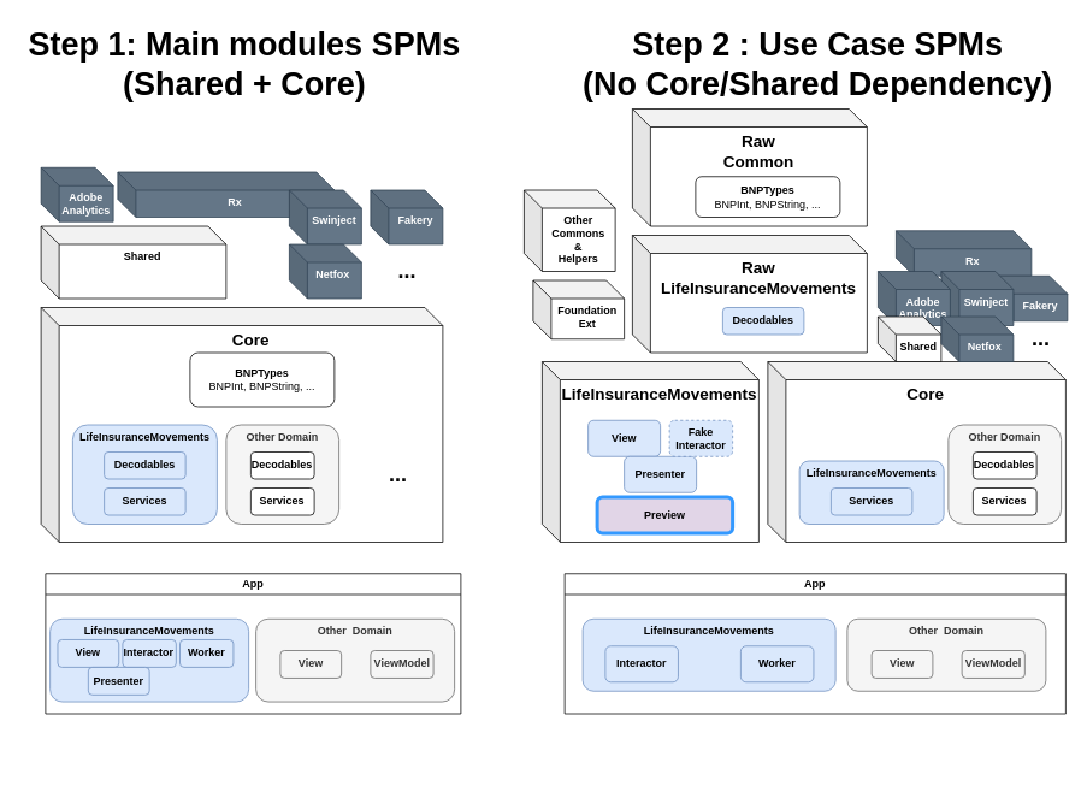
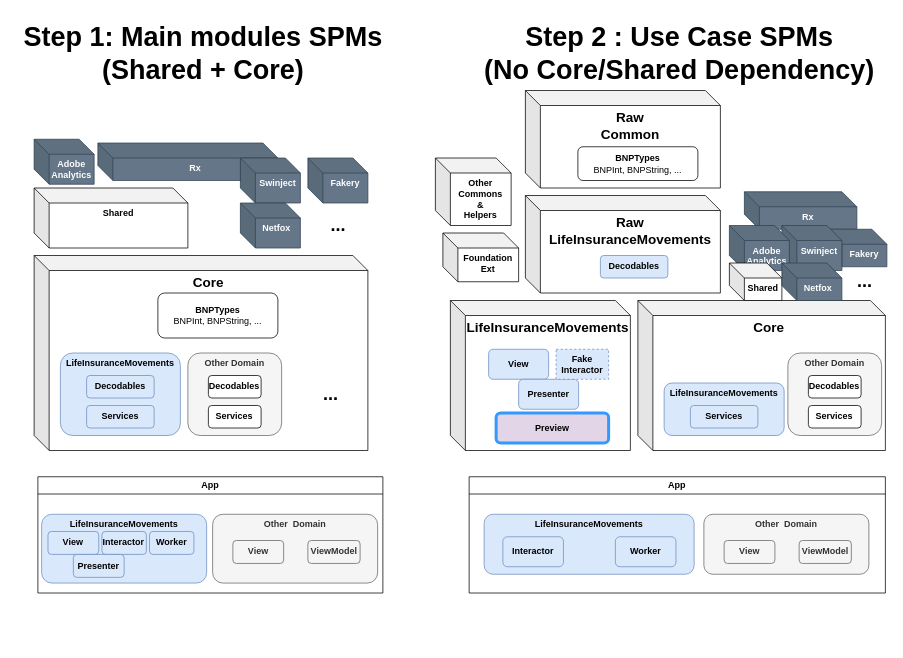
  <mxCell id="0" />
  <mxCell id="1" parent="0" />
  <mxCell id="2" value="Rx" style="shape=cube;whiteSpace=wrap;html=1;boundedLbl=1;backgroundOutline=1;darkOpacity=0.05;darkOpacity2=0.1;horizontal=1;verticalAlign=top;fontStyle=1;fillColor=#647687;fontColor=#ffffff;strokeColor=#314354;" vertex="1" parent="1"><mxGeometry x="992" y="255" width="150" height="50" as="geometry" /></mxCell>
  <mxCell id="3" value="Fakery" style="shape=cube;whiteSpace=wrap;html=1;boundedLbl=1;backgroundOutline=1;darkOpacity=0.05;darkOpacity2=0.1;horizontal=1;verticalAlign=top;fontStyle=1;fillColor=#647687;fontColor=#ffffff;strokeColor=#314354;" vertex="1" parent="1"><mxGeometry x="1102" y="305" width="80" height="50" as="geometry" /></mxCell>
  <mxCell id="4" value="Swinject" style="shape=cube;whiteSpace=wrap;html=1;boundedLbl=1;backgroundOutline=1;darkOpacity=0.05;darkOpacity2=0.1;horizontal=1;verticalAlign=top;fontStyle=1;fillColor=#647687;fontColor=#ffffff;strokeColor=#314354;" vertex="1" parent="1"><mxGeometry x="1042" y="300" width="80" height="60" as="geometry" /></mxCell>
  <mxCell id="5" value="Adobe Analytics" style="shape=cube;whiteSpace=wrap;html=1;boundedLbl=1;backgroundOutline=1;darkOpacity=0.05;darkOpacity2=0.1;horizontal=1;verticalAlign=top;fontStyle=1;fillColor=#647687;fontColor=#ffffff;strokeColor=#314354;" vertex="1" parent="1"><mxGeometry x="45" y="185" width="80" height="60" as="geometry" /></mxCell>
  <mxCell id="6" value="Core" style="shape=cube;whiteSpace=wrap;html=1;boundedLbl=1;backgroundOutline=1;darkOpacity=0.05;darkOpacity2=0.1;horizontal=1;verticalAlign=top;fontStyle=1;fontSize=18;" vertex="1" parent="1"><mxGeometry x="45" y="340" width="445" height="260" as="geometry" /></mxCell>
  <mxCell id="7" value="Shared" style="shape=cube;whiteSpace=wrap;html=1;boundedLbl=1;backgroundOutline=1;darkOpacity=0.05;darkOpacity2=0.1;horizontal=1;verticalAlign=top;fontStyle=1" vertex="1" parent="1"><mxGeometry x="45" y="250" width="205" height="80" as="geometry" /></mxCell>
  <mxCell id="8" value="App" style="swimlane;whiteSpace=wrap;html=1;" vertex="1" parent="1"><mxGeometry x="50" y="635" width="460" height="155" as="geometry" /></mxCell>
  <mxCell id="9" value="" style="group" vertex="1" connectable="0" parent="8"><mxGeometry x="5" y="50" width="220" height="130" as="geometry" /></mxCell>
  <mxCell id="10" value="LifeInsuranceMovements" style="rounded=1;whiteSpace=wrap;html=1;fillColor=#dae8fc;strokeColor=#6c8ebf;fontStyle=1;verticalAlign=top;" vertex="1" parent="9"><mxGeometry width="220" height="91.765" as="geometry" /></mxCell>
  <mxCell id="11" value="&lt;b&gt;View&lt;/b&gt;&lt;br&gt;" style="rounded=1;whiteSpace=wrap;html=1;fillColor=#dae8fc;strokeColor=#6c8ebf;" vertex="1" parent="9"><mxGeometry x="8.462" y="22.941" width="67.692" height="30.588" as="geometry" /></mxCell>
  <mxCell id="12" value="&lt;b&gt;Interactor&lt;/b&gt;&lt;br&gt;" style="rounded=1;whiteSpace=wrap;html=1;fillColor=#dae8fc;strokeColor=#6c8ebf;" vertex="1" parent="9"><mxGeometry x="80.385" y="22.941" width="59.231" height="30.588" as="geometry" /></mxCell>
  <mxCell id="13" value="&lt;b&gt;Presenter&lt;/b&gt;&lt;br&gt;" style="rounded=1;whiteSpace=wrap;html=1;fillColor=#dae8fc;strokeColor=#6c8ebf;" vertex="1" parent="9"><mxGeometry x="42.308" y="53.529" width="67.692" height="30.588" as="geometry" /></mxCell>
  <mxCell id="14" value="&lt;b&gt;Worker&lt;/b&gt;" style="rounded=1;whiteSpace=wrap;html=1;fillColor=#dae8fc;strokeColor=#6c8ebf;" vertex="1" parent="9"><mxGeometry x="143.846" y="22.941" width="59.231" height="30.588" as="geometry" /></mxCell>
  <mxCell id="15" value="" style="group" vertex="1" connectable="0" parent="8"><mxGeometry x="240" y="50" width="220" height="130" as="geometry" /></mxCell>
  <mxCell id="16" value="Other &amp;nbsp;Domain" style="rounded=1;whiteSpace=wrap;html=1;fillColor=#f5f5f5;strokeColor=#666666;fontStyle=1;verticalAlign=top;fontColor=#333333;" vertex="1" parent="15"><mxGeometry x="-7" width="220" height="91.765" as="geometry" /></mxCell>
  <mxCell id="17" value="&lt;b&gt;View&lt;/b&gt;&lt;br&gt;" style="rounded=1;whiteSpace=wrap;html=1;fillColor=#f5f5f5;strokeColor=#666666;fontColor=#333333;" vertex="1" parent="15"><mxGeometry x="20.002" y="35.001" width="67.692" height="30.588" as="geometry" /></mxCell>
  <mxCell id="18" value="&lt;b&gt;ViewModel&lt;/b&gt;" style="rounded=1;whiteSpace=wrap;html=1;fillColor=#f5f5f5;strokeColor=#666666;fontColor=#333333;" vertex="1" parent="15"><mxGeometry x="120" y="35" width="69.62" height="30.59" as="geometry" /></mxCell>
  <mxCell id="19" value="&lt;b&gt;BNPTypes&lt;/b&gt;&lt;br&gt;BNPInt, BNPString, ..." style="rounded=1;whiteSpace=wrap;html=1;" vertex="1" parent="1"><mxGeometry x="210" y="390" width="160" height="60" as="geometry" /></mxCell>
  <mxCell id="20" value="Rx" style="shape=cube;whiteSpace=wrap;html=1;boundedLbl=1;backgroundOutline=1;darkOpacity=0.05;darkOpacity2=0.1;horizontal=1;verticalAlign=top;fontStyle=1;fillColor=#647687;fontColor=#ffffff;strokeColor=#314354;" vertex="1" parent="1"><mxGeometry x="130" y="190" width="240" height="50" as="geometry" /></mxCell>
  <mxCell id="21" value="Swinject" style="shape=cube;whiteSpace=wrap;html=1;boundedLbl=1;backgroundOutline=1;darkOpacity=0.05;darkOpacity2=0.1;horizontal=1;verticalAlign=top;fontStyle=1;fillColor=#647687;fontColor=#ffffff;strokeColor=#314354;" vertex="1" parent="1"><mxGeometry x="320" y="210" width="80" height="60" as="geometry" /></mxCell>
  <mxCell id="22" value="Fakery" style="shape=cube;whiteSpace=wrap;html=1;boundedLbl=1;backgroundOutline=1;darkOpacity=0.05;darkOpacity2=0.1;horizontal=1;verticalAlign=top;fontStyle=1;fillColor=#647687;fontColor=#ffffff;strokeColor=#314354;" vertex="1" parent="1"><mxGeometry x="410" y="210" width="80" height="60" as="geometry" /></mxCell>
  <mxCell id="23" value="Netfox&amp;nbsp;" style="shape=cube;whiteSpace=wrap;html=1;boundedLbl=1;backgroundOutline=1;darkOpacity=0.05;darkOpacity2=0.1;horizontal=1;verticalAlign=top;fontStyle=1;fillColor=#647687;fontColor=#ffffff;strokeColor=#314354;" vertex="1" parent="1"><mxGeometry x="320" y="270" width="80" height="60" as="geometry" /></mxCell>
  <mxCell id="24" value="..." style="text;html=1;align=center;verticalAlign=middle;resizable=0;points=[];autosize=1;strokeColor=none;fillColor=none;fontStyle=1;fontSize=24;" vertex="1" parent="1"><mxGeometry x="430" y="280" width="40" height="40" as="geometry" /></mxCell>
  <mxCell id="25" value="" style="group" vertex="1" connectable="0" parent="1"><mxGeometry x="250" y="470" width="125" height="110" as="geometry" /></mxCell>
  <mxCell id="26" value="Other Domain" style="rounded=1;whiteSpace=wrap;html=1;fillColor=#f5f5f5;fontColor=#333333;strokeColor=#666666;fontStyle=1;verticalAlign=top;" vertex="1" parent="25"><mxGeometry width="125" height="110" as="geometry" /></mxCell>
  <mxCell id="27" value="&lt;b&gt;Decodables&lt;/b&gt;&lt;br&gt;" style="rounded=1;whiteSpace=wrap;html=1;" vertex="1" parent="25"><mxGeometry x="27.344" y="30" width="70.312" height="30" as="geometry" /></mxCell>
  <mxCell id="28" value="&lt;b&gt;Services&lt;/b&gt;" style="rounded=1;whiteSpace=wrap;html=1;" vertex="1" parent="25"><mxGeometry x="27.344" y="70" width="70.312" height="30" as="geometry" /></mxCell>
  <mxCell id="29" value="" style="group" vertex="1" connectable="0" parent="1"><mxGeometry x="80" y="470" width="160" height="110" as="geometry" /></mxCell>
  <mxCell id="30" value="LifeInsuranceMovements" style="rounded=1;whiteSpace=wrap;html=1;fillColor=#dae8fc;strokeColor=#6c8ebf;fontStyle=1;verticalAlign=top;" vertex="1" parent="29"><mxGeometry width="160" height="110" as="geometry" /></mxCell>
  <mxCell id="31" value="&lt;b&gt;Decodables&lt;/b&gt;&lt;br&gt;" style="rounded=1;whiteSpace=wrap;html=1;fillColor=#dae8fc;strokeColor=#6c8ebf;" vertex="1" parent="29"><mxGeometry x="35" y="30" width="90" height="30" as="geometry" /></mxCell>
  <mxCell id="32" value="&lt;b&gt;Services&lt;/b&gt;" style="rounded=1;whiteSpace=wrap;html=1;fillColor=#dae8fc;strokeColor=#6c8ebf;" vertex="1" parent="29"><mxGeometry x="35" y="70" width="90" height="30" as="geometry" /></mxCell>
  <mxCell id="33" value="..." style="text;html=1;align=center;verticalAlign=middle;resizable=0;points=[];autosize=1;strokeColor=none;fillColor=none;fontStyle=1;fontSize=24;" vertex="1" parent="1"><mxGeometry x="420" y="505" width="40" height="40" as="geometry" /></mxCell>
  <mxCell id="34" value="LifeInsuranceMovements" style="shape=cube;whiteSpace=wrap;html=1;boundedLbl=1;backgroundOutline=1;darkOpacity=0.05;darkOpacity2=0.1;horizontal=1;verticalAlign=top;fontStyle=1;fontSize=18;" vertex="1" parent="1"><mxGeometry x="600" y="400" width="240" height="200" as="geometry" /></mxCell>
  <mxCell id="35" value="&lt;b&gt;View&lt;/b&gt;&lt;br&gt;" style="rounded=1;whiteSpace=wrap;html=1;fillColor=#dae8fc;strokeColor=#6c8ebf;" vertex="1" parent="1"><mxGeometry x="651" y="465" width="80" height="40" as="geometry" /></mxCell>
  <mxCell id="36" value="&lt;b&gt;Presenter&lt;/b&gt;&lt;br&gt;" style="rounded=1;whiteSpace=wrap;html=1;fillColor=#dae8fc;strokeColor=#6c8ebf;" vertex="1" parent="1"><mxGeometry x="691" y="505" width="80" height="40" as="geometry" /></mxCell>
- <mxCell id="37" value="&lt;b&gt;Fake Interactor&lt;/b&gt;" style="rounded=1;whiteSpace=wrap;html=1;fillColor=#dae8fc;strokeColor=#6c8ebf;dashed=1;" vertex="1" parent="1"><mxGeometry x="741" y="465" width="70" height="40" as="geometry" /></mxCell>
+ <mxCell id="37" value="&lt;b&gt;Fake Interactor&lt;/b&gt;" style="whiteSpace=wrap;html=1;fillColor=#dae8fc;strokeColor=#6c8ebf;dashed=1;rounded=0;" vertex="1" parent="1"><mxGeometry x="741" y="465" width="70" height="40" as="geometry" /></mxCell>
  <mxCell id="38" value="&lt;b&gt;Preview&lt;/b&gt;" style="rounded=1;whiteSpace=wrap;html=1;strokeWidth=4;strokeColor=#3399FF;fillColor=#e1d5e7;" vertex="1" parent="1"><mxGeometry x="661" y="550" width="150" height="40" as="geometry" /></mxCell>
  <mxCell id="39" value="Raw&lt;br&gt;LifeInsuranceMovements" style="shape=cube;whiteSpace=wrap;html=1;boundedLbl=1;backgroundOutline=1;darkOpacity=0.05;darkOpacity2=0.1;horizontal=1;verticalAlign=top;fontStyle=1;fontSize=18;" vertex="1" parent="1"><mxGeometry x="700" y="260" width="260" height="130" as="geometry" /></mxCell>
  <mxCell id="40" value="&lt;b&gt;Decodables&lt;/b&gt;&lt;br&gt;" style="rounded=1;whiteSpace=wrap;html=1;fillColor=#dae8fc;strokeColor=#6c8ebf;" vertex="1" parent="1"><mxGeometry x="800" y="340" width="90" height="30" as="geometry" /></mxCell>
  <mxCell id="41" value="Raw&lt;br&gt;Common" style="shape=cube;whiteSpace=wrap;html=1;boundedLbl=1;backgroundOutline=1;darkOpacity=0.05;darkOpacity2=0.1;horizontal=1;verticalAlign=top;fontStyle=1;fontSize=18;" vertex="1" parent="1"><mxGeometry x="700" y="120" width="260" height="130" as="geometry" /></mxCell>
  <mxCell id="42" value="&lt;b&gt;BNPTypes&lt;/b&gt;&lt;br&gt;BNPInt, BNPString, ..." style="rounded=1;whiteSpace=wrap;html=1;" vertex="1" parent="1"><mxGeometry x="770" y="195" width="160" height="45" as="geometry" /></mxCell>
  <mxCell id="43" value="Core" style="shape=cube;whiteSpace=wrap;html=1;boundedLbl=1;backgroundOutline=1;darkOpacity=0.05;darkOpacity2=0.1;horizontal=1;verticalAlign=top;fontStyle=1;fontSize=18;" vertex="1" parent="1"><mxGeometry x="850" y="400" width="330" height="200" as="geometry" /></mxCell>
  <mxCell id="44" value="App" style="swimlane;whiteSpace=wrap;html=1;" vertex="1" parent="1"><mxGeometry x="625" y="635" width="555" height="155" as="geometry" /></mxCell>
  <mxCell id="45" value="" style="group" vertex="1" connectable="0" parent="44"><mxGeometry x="20" y="50" width="300" height="170" as="geometry" /></mxCell>
  <mxCell id="46" value="LifeInsuranceMovements" style="rounded=1;whiteSpace=wrap;html=1;fillColor=#dae8fc;strokeColor=#6c8ebf;fontStyle=1;verticalAlign=top;" vertex="1" parent="45"><mxGeometry width="280" height="80" as="geometry" /></mxCell>
  <mxCell id="47" value="&lt;b&gt;Interactor&lt;/b&gt;&lt;br&gt;" style="rounded=1;whiteSpace=wrap;html=1;fillColor=#dae8fc;strokeColor=#6c8ebf;" vertex="1" parent="45"><mxGeometry x="24.995" y="30" width="80.769" height="40" as="geometry" /></mxCell>
  <mxCell id="48" value="&lt;b&gt;Worker&lt;/b&gt;" style="rounded=1;whiteSpace=wrap;html=1;fillColor=#dae8fc;strokeColor=#6c8ebf;" vertex="1" parent="45"><mxGeometry x="175.003" y="30" width="80.769" height="40" as="geometry" /></mxCell>
  <mxCell id="49" value="" style="group" vertex="1" connectable="0" parent="44"><mxGeometry x="320" y="50" width="220" height="130" as="geometry" /></mxCell>
  <mxCell id="50" value="Other &amp;nbsp;Domain" style="rounded=1;whiteSpace=wrap;html=1;fillColor=#f5f5f5;strokeColor=#666666;fontStyle=1;verticalAlign=top;fontColor=#333333;" vertex="1" parent="49"><mxGeometry x="-7" width="220" height="80" as="geometry" /></mxCell>
  <mxCell id="51" value="&lt;b&gt;View&lt;/b&gt;&lt;br&gt;" style="rounded=1;whiteSpace=wrap;html=1;fillColor=#f5f5f5;strokeColor=#666666;fontColor=#333333;" vertex="1" parent="49"><mxGeometry x="20.002" y="35.001" width="67.692" height="30.588" as="geometry" /></mxCell>
  <mxCell id="52" value="&lt;b&gt;ViewModel&lt;/b&gt;" style="rounded=1;whiteSpace=wrap;html=1;fillColor=#f5f5f5;strokeColor=#666666;fontColor=#333333;" vertex="1" parent="49"><mxGeometry x="120" y="35" width="69.62" height="30.59" as="geometry" /></mxCell>
  <mxCell id="53" value="Adobe Analytics" style="shape=cube;whiteSpace=wrap;html=1;boundedLbl=1;backgroundOutline=1;darkOpacity=0.05;darkOpacity2=0.1;horizontal=1;verticalAlign=top;fontStyle=1;fillColor=#647687;fontColor=#ffffff;strokeColor=#314354;" vertex="1" parent="1"><mxGeometry x="972" y="300" width="80" height="60" as="geometry" /></mxCell>
  <mxCell id="54" value="Shared" style="shape=cube;whiteSpace=wrap;html=1;boundedLbl=1;backgroundOutline=1;darkOpacity=0.05;darkOpacity2=0.1;horizontal=1;verticalAlign=top;fontStyle=1;" vertex="1" parent="1"><mxGeometry x="972" y="350" width="70" height="50" as="geometry" /></mxCell>
  <mxCell id="55" value="Netfox&amp;nbsp;" style="shape=cube;whiteSpace=wrap;html=1;boundedLbl=1;backgroundOutline=1;darkOpacity=0.05;darkOpacity2=0.1;horizontal=1;verticalAlign=top;fontStyle=1;fillColor=#647687;fontColor=#ffffff;strokeColor=#314354;" vertex="1" parent="1"><mxGeometry x="1042" y="350" width="80" height="50" as="geometry" /></mxCell>
  <mxCell id="56" value="..." style="text;html=1;align=center;verticalAlign=middle;resizable=0;points=[];autosize=1;strokeColor=none;fillColor=none;fontStyle=1;fontSize=24;" vertex="1" parent="1"><mxGeometry x="1132" y="355" width="40" height="40" as="geometry" /></mxCell>
  <mxCell id="57" value="" style="group" vertex="1" connectable="0" parent="1"><mxGeometry x="1050" y="470" width="125" height="110" as="geometry" /></mxCell>
  <mxCell id="58" value="Other Domain" style="rounded=1;whiteSpace=wrap;html=1;fillColor=#f5f5f5;fontColor=#333333;strokeColor=#666666;fontStyle=1;verticalAlign=top;" vertex="1" parent="57"><mxGeometry width="125" height="110" as="geometry" /></mxCell>
  <mxCell id="59" value="&lt;b&gt;Decodables&lt;/b&gt;&lt;br&gt;" style="rounded=1;whiteSpace=wrap;html=1;" vertex="1" parent="57"><mxGeometry x="27.344" y="30" width="70.312" height="30" as="geometry" /></mxCell>
  <mxCell id="60" value="&lt;b&gt;Services&lt;/b&gt;" style="rounded=1;whiteSpace=wrap;html=1;" vertex="1" parent="57"><mxGeometry x="27.344" y="70" width="70.312" height="30" as="geometry" /></mxCell>
  <mxCell id="61" value="..." style="text;html=1;align=center;verticalAlign=middle;resizable=0;points=[];autosize=1;strokeColor=none;fillColor=none;fontStyle=1;fontSize=24;" vertex="1" parent="1"><mxGeometry x="930" y="510" width="40" height="40" as="geometry" /></mxCell>
  <mxCell id="62" value="&lt;font style=&quot;font-size: 36px;&quot;&gt;&lt;b&gt;Step 1: Main modules SPMs &lt;br&gt;(Shared + Core)&lt;/b&gt;&lt;/font&gt;" style="text;html=1;align=center;verticalAlign=middle;resizable=0;points=[];autosize=1;strokeColor=none;fillColor=none;" vertex="1" parent="1"><mxGeometry width="500" height="100" as="geometry" x="20" y="20" /></mxCell>
  <mxCell id="63" value="&lt;font style=&quot;font-size: 36px;&quot;&gt;&lt;b&gt;Step 2 : Use Case SPMs &lt;br&gt;(No Core/Shared Dependency)&lt;/b&gt;&lt;/font&gt;" style="text;html=1;align=center;verticalAlign=middle;resizable=0;points=[];autosize=1;strokeColor=none;fillColor=none;" vertex="1" parent="1"><mxGeometry x="635" width="540" height="100" as="geometry" y="20" /></mxCell>
  <mxCell id="64" value="" style="group" vertex="1" connectable="0" parent="1"><mxGeometry x="895" y="470" width="160" height="110" as="geometry" /></mxCell>
  <mxCell id="65" value="LifeInsuranceMovements" style="rounded=1;whiteSpace=wrap;html=1;fillColor=#dae8fc;strokeColor=#6c8ebf;fontStyle=1;verticalAlign=top;" vertex="1" parent="64"><mxGeometry x="-10" y="40" width="160" height="70" as="geometry" /></mxCell>
  <mxCell id="66" value="&lt;b&gt;Services&lt;/b&gt;" style="rounded=1;whiteSpace=wrap;html=1;fillColor=#dae8fc;strokeColor=#6c8ebf;" vertex="1" parent="64"><mxGeometry x="25" y="70" width="90" height="30" as="geometry" /></mxCell>
  <mxCell id="67" value="Foundation&lt;br&gt;Ext" style="shape=cube;whiteSpace=wrap;html=1;boundedLbl=1;backgroundOutline=1;darkOpacity=0.05;darkOpacity2=0.1;horizontal=1;verticalAlign=top;fontStyle=1" vertex="1" parent="1"><mxGeometry x="590" y="310" width="101" height="65" as="geometry" /></mxCell>
  <mxCell id="68" value="Other&lt;br&gt;Commons&lt;br&gt;&amp;amp;&lt;br&gt;Helpers" style="shape=cube;whiteSpace=wrap;html=1;boundedLbl=1;backgroundOutline=1;darkOpacity=0.05;darkOpacity2=0.1;horizontal=1;verticalAlign=top;fontStyle=1" vertex="1" parent="1"><mxGeometry x="580" y="210" width="101" height="90" as="geometry" /></mxCell>
